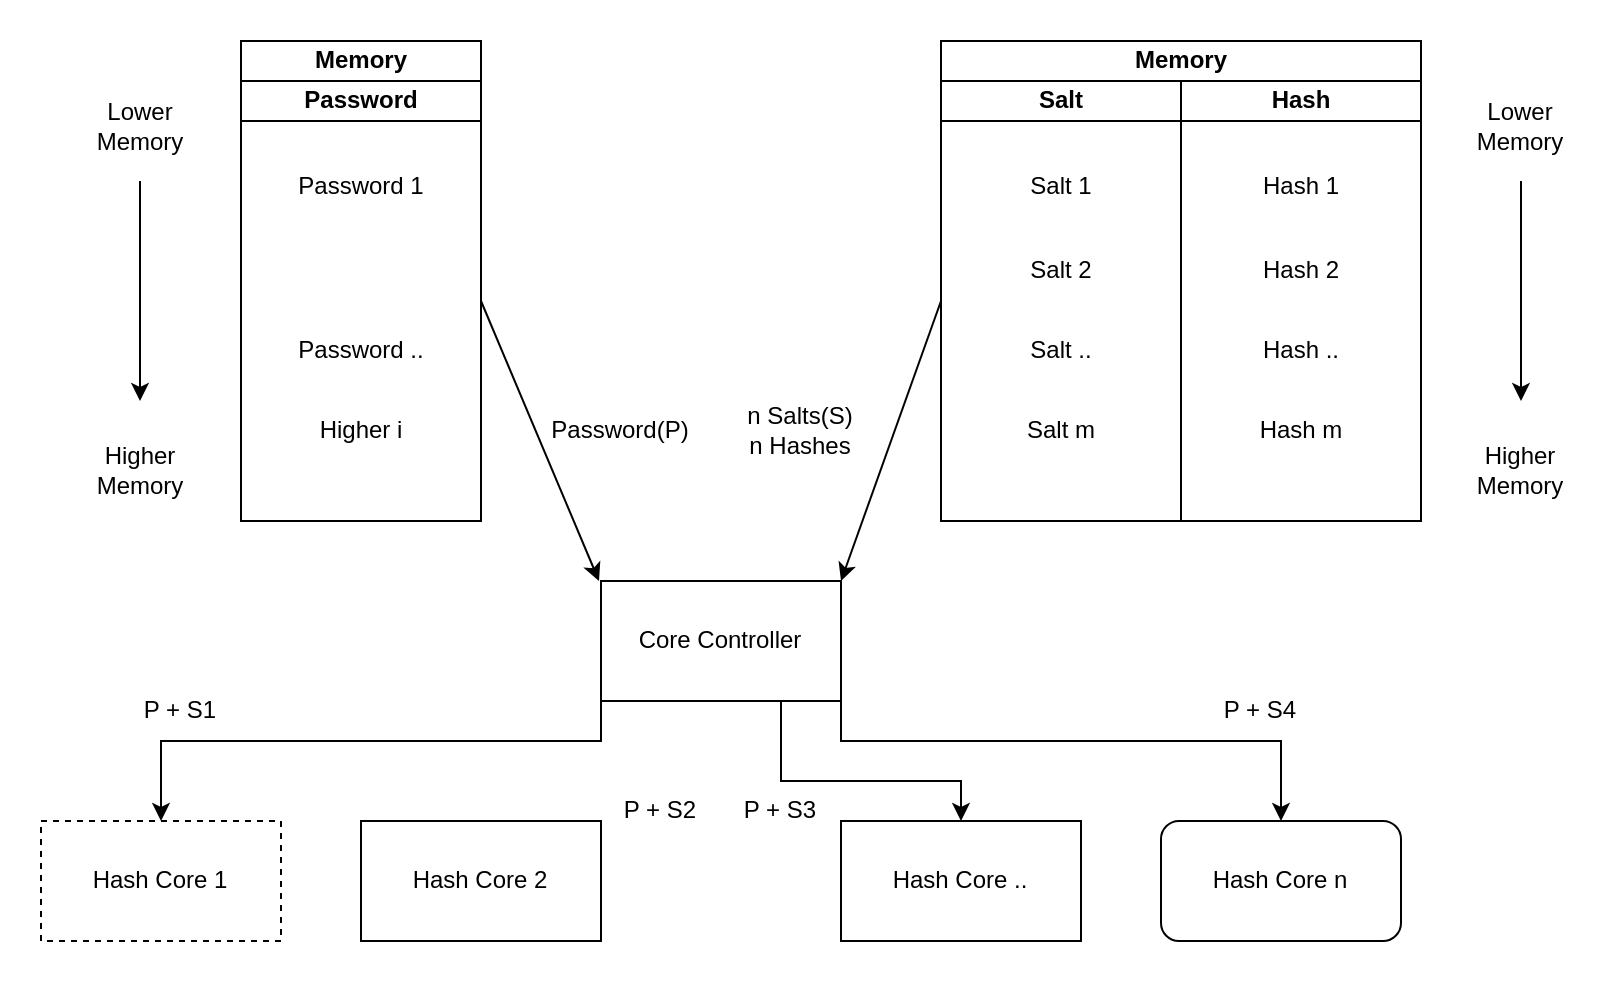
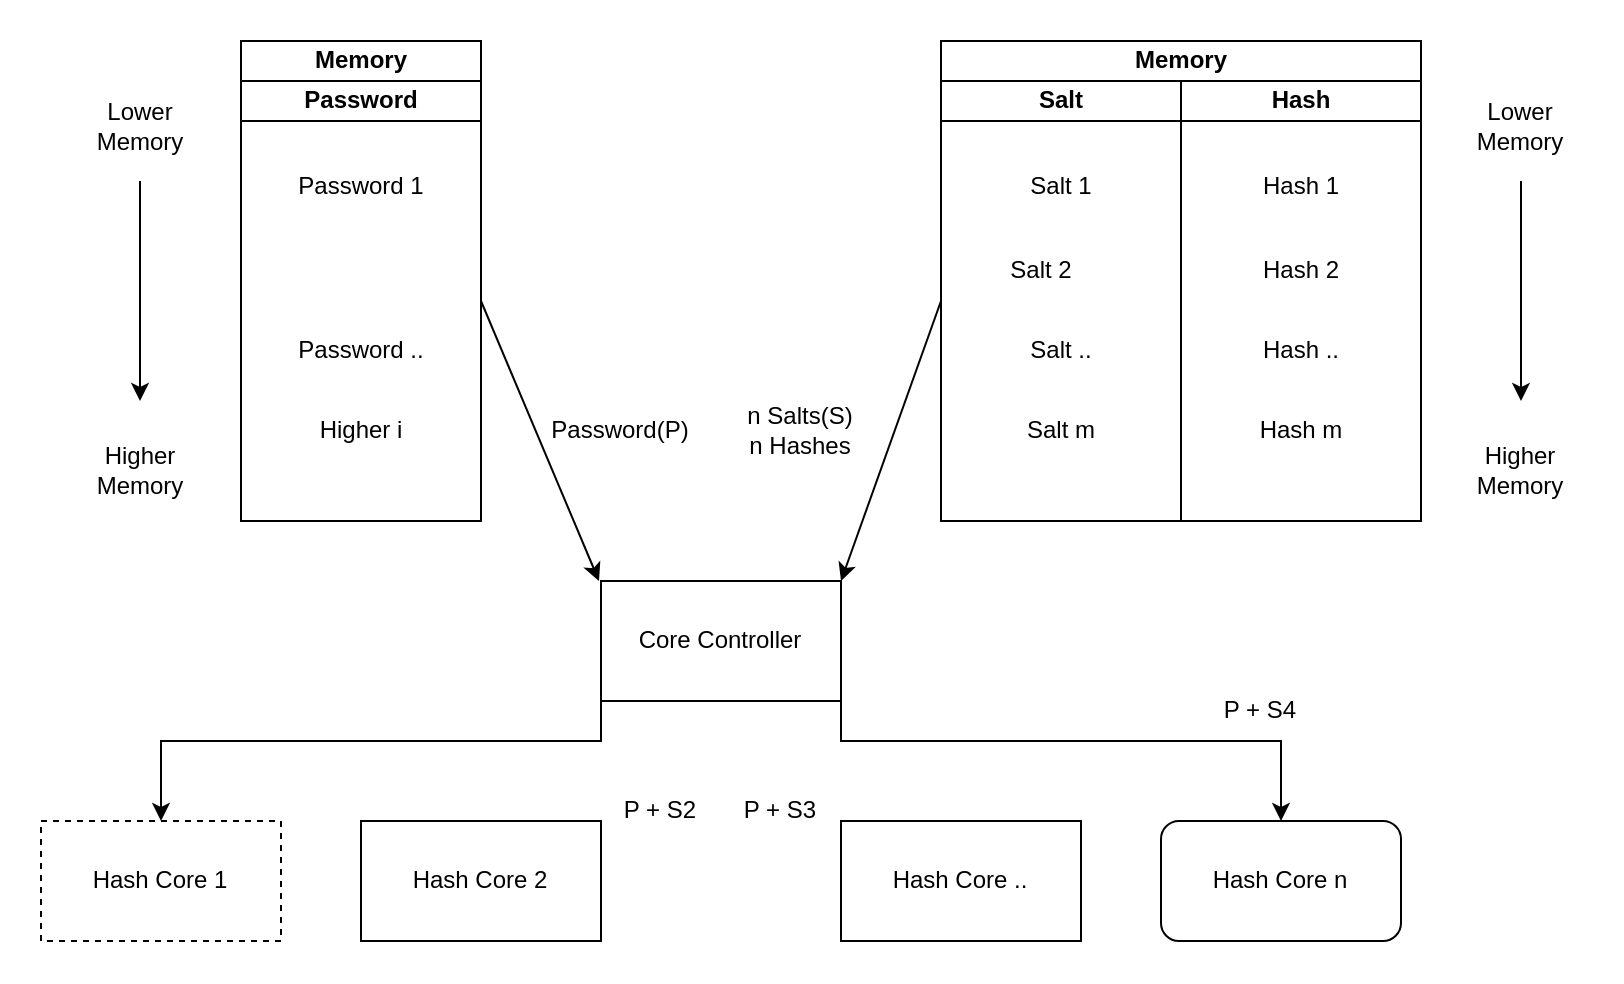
  <mxCell id="0" />
  <mxCell id="1" parent="0" />
- <mxCell id="2" style="edgeStyle=orthogonalEdgeStyle;rounded=0;orthogonalLoop=1;jettySize=auto;html=1;exitX=0.75;exitY=1;exitDx=0;exitDy=0;entryX=0.5;entryY=0;entryDx=0;entryDy=0;" edge="1" parent="1" source="5" target="8"><mxGeometry relative="1" as="geometry"><Array as="points"><mxPoint x="390" y="390" /><mxPoint x="480" y="390" /></Array></mxGeometry></mxCell>
  <mxCell id="3" style="edgeStyle=orthogonalEdgeStyle;rounded=0;orthogonalLoop=1;jettySize=auto;html=1;exitX=0;exitY=1;exitDx=0;exitDy=0;entryX=0.5;entryY=0;entryDx=0;entryDy=0;" edge="1" parent="1" source="5" target="6"><mxGeometry relative="1" as="geometry"><mxPoint x="300" y="370" as="sourcePoint" /><mxPoint x="80" y="430" as="targetPoint" /><Array as="points"><mxPoint x="300" y="370" /><mxPoint x="80" y="370" /></Array></mxGeometry></mxCell>
  <mxCell id="4" style="edgeStyle=orthogonalEdgeStyle;rounded=0;orthogonalLoop=1;jettySize=auto;html=1;exitX=1;exitY=1;exitDx=0;exitDy=0;entryX=0.5;entryY=0;entryDx=0;entryDy=0;" edge="1" parent="1" source="5" target="9"><mxGeometry relative="1" as="geometry"><Array as="points"><mxPoint x="420" y="370" /><mxPoint x="640" y="370" /></Array></mxGeometry></mxCell>
  <mxCell id="5" value="Core Controller" style="rounded=0;whiteSpace=wrap;html=1;" vertex="1" parent="1"><mxGeometry x="300" y="290" width="120" height="60" as="geometry" /></mxCell>
  <mxCell id="6" value="Hash Core 1" style="rounded=0;whiteSpace=wrap;html=1;dashed=1;" vertex="1" parent="1"><mxGeometry x="20" y="410" width="120" height="60" as="geometry" /></mxCell>
  <mxCell id="7" value="Hash Core 2" style="rounded=0;whiteSpace=wrap;html=1;" vertex="1" parent="1"><mxGeometry x="180" y="410" width="120" height="60" as="geometry" /></mxCell>
  <mxCell id="8" value="Hash Core .." style="rounded=0;whiteSpace=wrap;html=1;" vertex="1" parent="1"><mxGeometry x="420" y="410" width="120" height="60" as="geometry" /></mxCell>
  <mxCell id="9" value="Hash Core n" style="whiteSpace=wrap;html=1;rounded=1;" vertex="1" parent="1"><mxGeometry x="580" y="410" width="120" height="60" as="geometry" /></mxCell>
  <mxCell id="10" value="" style="endArrow=classic;html=1;rounded=0;entryX=0.5;entryY=0;entryDx=0;entryDy=0;exitX=1;exitY=0.5;exitDx=0;exitDy=0;" edge="1" parent="1" source="28"><mxGeometry width="50" height="50" relative="1" as="geometry"><mxPoint x="299" y="220" as="sourcePoint" /><mxPoint x="299" y="290" as="targetPoint" /><Array as="points" /></mxGeometry></mxCell>
  <mxCell id="11" value="Password(P)" style="text;html=1;strokeColor=none;fillColor=none;align=center;verticalAlign=middle;whiteSpace=wrap;rounded=0;" vertex="1" parent="1"><mxGeometry x="280" y="200" width="60" height="30" as="geometry" /></mxCell>
  <mxCell id="12" value="Memory" style="swimlane;childLayout=stackLayout;resizeParent=1;resizeParentMax=0;startSize=20;html=1;" vertex="1" parent="1"><mxGeometry x="470" y="20" width="240" height="240" as="geometry"><mxRectangle x="60" y="20" width="70" height="30" as="alternateBounds" /></mxGeometry></mxCell>
  <mxCell id="13" value="Salt" style="swimlane;startSize=20;html=1;" vertex="1" parent="12"><mxGeometry y="20" width="120" height="220" as="geometry" /></mxCell>
- <mxCell id="14" value="Salt 2" style="text;html=1;align=center;verticalAlign=middle;resizable=0;points=[];autosize=1;strokeColor=none;fillColor=none;" vertex="1" parent="13"><mxGeometry x="35" y="80" width="50" height="30" as="geometry" /></mxCell>
+ <mxCell id="14" value="Salt 2" style="text;html=1;align=center;verticalAlign=middle;resizable=0;points=[];autosize=1;strokeColor=none;fillColor=none;" vertex="1" parent="13"><mxGeometry x="25" y="80" width="50" height="30" as="geometry" /></mxCell>
  <mxCell id="15" value="Salt .." style="text;html=1;align=center;verticalAlign=middle;resizable=0;points=[];autosize=1;strokeColor=none;fillColor=none;" vertex="1" parent="13"><mxGeometry x="35" y="120" width="50" height="30" as="geometry" /></mxCell>
  <mxCell id="16" value="Salt m" style="text;html=1;align=center;verticalAlign=middle;resizable=0;points=[];autosize=1;strokeColor=none;fillColor=none;" vertex="1" parent="13"><mxGeometry x="30" y="160" width="60" height="30" as="geometry" /></mxCell>
  <mxCell id="17" value="Salt 1" style="text;html=1;align=center;verticalAlign=middle;resizable=0;points=[];autosize=1;strokeColor=none;fillColor=none;" vertex="1" parent="13"><mxGeometry x="35" y="38" width="50" height="30" as="geometry" /></mxCell>
  <mxCell id="18" value="Hash" style="swimlane;startSize=20;html=1;" vertex="1" parent="12"><mxGeometry x="120" y="20" width="120" height="220" as="geometry" /></mxCell>
  <mxCell id="19" value="Hash 1" style="text;html=1;align=center;verticalAlign=middle;resizable=0;points=[];autosize=1;strokeColor=none;fillColor=none;" vertex="1" parent="18"><mxGeometry x="30" y="38" width="60" height="30" as="geometry" /></mxCell>
  <mxCell id="20" value="Hash 2" style="text;html=1;align=center;verticalAlign=middle;resizable=0;points=[];autosize=1;strokeColor=none;fillColor=none;" vertex="1" parent="18"><mxGeometry x="30" y="80" width="60" height="30" as="geometry" /></mxCell>
  <mxCell id="21" value="Hash .." style="text;html=1;align=center;verticalAlign=middle;resizable=0;points=[];autosize=1;strokeColor=none;fillColor=none;" vertex="1" parent="18"><mxGeometry x="30" y="120" width="60" height="30" as="geometry" /></mxCell>
  <mxCell id="22" value="Hash m" style="text;html=1;align=center;verticalAlign=middle;resizable=0;points=[];autosize=1;strokeColor=none;fillColor=none;" vertex="1" parent="18"><mxGeometry x="30" y="160" width="60" height="30" as="geometry" /></mxCell>
  <mxCell id="23" value="" style="endArrow=classic;html=1;rounded=0;exitX=0;exitY=0.5;exitDx=0;exitDy=0;entryX=1;entryY=0;entryDx=0;entryDy=0;" edge="1" parent="1" source="13" target="5"><mxGeometry width="50" height="50" relative="1" as="geometry"><mxPoint x="420" y="380" as="sourcePoint" /><mxPoint x="470" y="330" as="targetPoint" /></mxGeometry></mxCell>
  <mxCell id="24" value="Lower Memory" style="text;html=1;strokeColor=none;fillColor=none;align=center;verticalAlign=middle;whiteSpace=wrap;rounded=0;" vertex="1" parent="1"><mxGeometry x="730" y="48" width="60" height="30" as="geometry" /></mxCell>
  <mxCell id="25" value="Higher Memory" style="text;html=1;strokeColor=none;fillColor=none;align=center;verticalAlign=middle;whiteSpace=wrap;rounded=0;" vertex="1" parent="1"><mxGeometry x="730" y="220" width="60" height="30" as="geometry" /></mxCell>
  <mxCell id="26" value="" style="endArrow=classic;html=1;rounded=0;" edge="1" parent="1"><mxGeometry width="50" height="50" relative="1" as="geometry"><mxPoint x="760" y="90" as="sourcePoint" /><mxPoint x="760" y="200" as="targetPoint" /></mxGeometry></mxCell>
  <mxCell id="27" value="Memory" style="swimlane;childLayout=stackLayout;resizeParent=1;resizeParentMax=0;startSize=20;html=1;" vertex="1" parent="1"><mxGeometry x="120" y="20" width="120" height="240" as="geometry" /></mxCell>
  <mxCell id="28" value="Password" style="swimlane;startSize=20;html=1;" vertex="1" parent="27"><mxGeometry y="20" width="120" height="220" as="geometry" /></mxCell>
  <mxCell id="29" value="Password 1" style="text;html=1;align=center;verticalAlign=middle;resizable=0;points=[];autosize=1;strokeColor=none;fillColor=none;" vertex="1" parent="28"><mxGeometry x="15" y="38" width="90" height="30" as="geometry" /></mxCell>
  <mxCell id="30" value="Password .." style="text;html=1;align=center;verticalAlign=middle;resizable=0;points=[];autosize=1;strokeColor=none;fillColor=none;" vertex="1" parent="28"><mxGeometry x="15" y="120" width="90" height="30" as="geometry" /></mxCell>
  <mxCell id="31" value="Higher i" style="text;html=1;align=center;verticalAlign=middle;resizable=0;points=[];autosize=1;strokeColor=none;fillColor=none;" vertex="1" parent="28"><mxGeometry x="20" y="160" width="80" height="30" as="geometry" /></mxCell>
  <mxCell id="32" value="&lt;div&gt;n Salts(S)&lt;/div&gt;&lt;div&gt;n Hashes&lt;br&gt;&lt;/div&gt;" style="text;html=1;strokeColor=none;fillColor=none;align=center;verticalAlign=middle;whiteSpace=wrap;rounded=0;" vertex="1" parent="1"><mxGeometry x="370" y="200" width="60" height="30" as="geometry" /></mxCell>
  <mxCell id="33" value="Lower Memory" style="text;html=1;strokeColor=none;fillColor=none;align=center;verticalAlign=middle;whiteSpace=wrap;rounded=0;" vertex="1" parent="1"><mxGeometry x="40" y="48" width="60" height="30" as="geometry" /></mxCell>
  <mxCell id="34" value="Higher Memory" style="text;html=1;strokeColor=none;fillColor=none;align=center;verticalAlign=middle;whiteSpace=wrap;rounded=0;" vertex="1" parent="1"><mxGeometry x="40" y="220" width="60" height="30" as="geometry" /></mxCell>
  <mxCell id="35" value="" style="endArrow=classic;html=1;rounded=0;" edge="1" parent="1"><mxGeometry width="50" height="50" relative="1" as="geometry"><mxPoint x="69.5" y="90" as="sourcePoint" /><mxPoint x="69.5" y="200" as="targetPoint" /></mxGeometry></mxCell>
- <mxCell id="36" value="P + S1" style="text;html=1;strokeColor=none;fillColor=none;align=center;verticalAlign=middle;whiteSpace=wrap;rounded=0;" vertex="1" parent="1"><mxGeometry x="60" y="340" width="60" height="30" as="geometry" /></mxCell>
  <mxCell id="37" value="P + S2" style="text;html=1;strokeColor=none;fillColor=none;align=center;verticalAlign=middle;whiteSpace=wrap;rounded=0;" vertex="1" parent="1"><mxGeometry x="300" y="390" width="60" height="30" as="geometry" /></mxCell>
  <mxCell id="38" value="P + S3" style="text;html=1;strokeColor=none;fillColor=none;align=center;verticalAlign=middle;whiteSpace=wrap;rounded=0;" vertex="1" parent="1"><mxGeometry x="360" y="390" width="60" height="30" as="geometry" /></mxCell>
  <mxCell id="39" value="P + S4" style="text;html=1;strokeColor=none;fillColor=none;align=center;verticalAlign=middle;whiteSpace=wrap;rounded=0;" vertex="1" parent="1"><mxGeometry x="600" y="340" width="60" height="30" as="geometry" /></mxCell>
